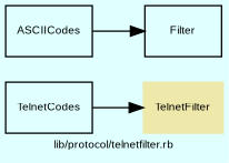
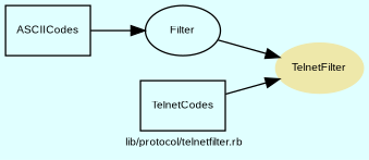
  digraph {
    bgcolor=lightcyan1
    compound=true
    fontname=Arial
    fontsize=8
    label="lib/protocol/telnetfilter.rb"
    rankdir=LR
    node [color=black fontname=Arial fontsize=8 shape=box]
-   n1 [color=palegoldenrod fontcolor=black label=TelnetFilter style=filled]
+   n1 [color=palegoldenrod fontcolor=black label=TelnetFilter shape=ellipse style=filled]
    n2 [label=ASCIICodes]
-   n3 [label=Filter]
+   n3 [label=Filter shape=""]
    n4 [label=TelnetCodes]
    n2 -> n3
+   n3 -> n1
    n4 -> n1
  }
